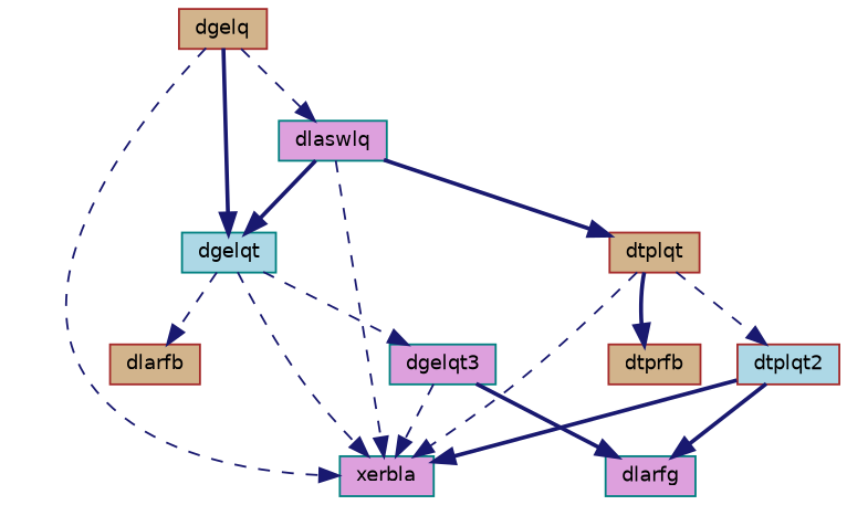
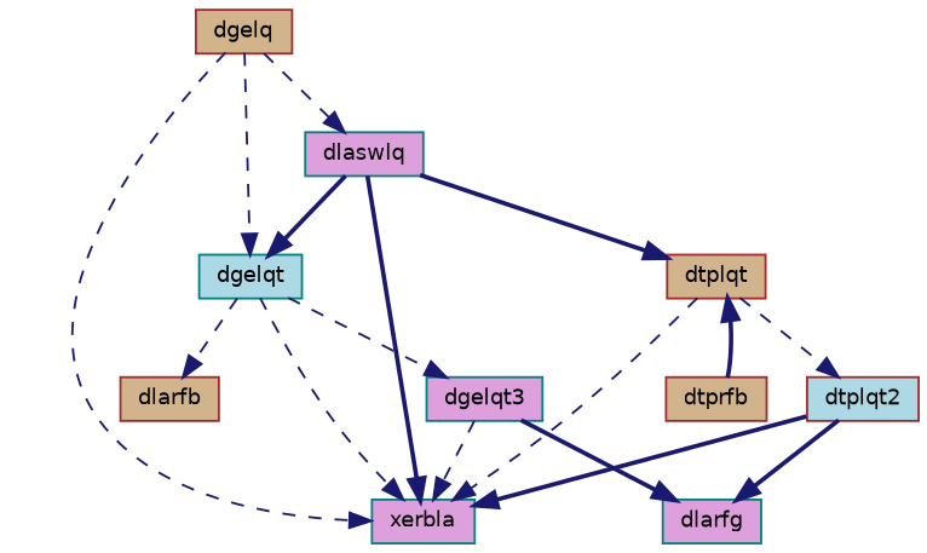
  digraph {
    rankdir=TB
    node [color=brown fillcolor=tan fontname=Helvetica fontsize=10 shape=record style=filled]
    edge [color=midnightblue fontname=Helvetica fontsize=10 labelfontname=Helvetica labelfontsize=10 style=bold]
    n1 [fontcolor=black height=0.2 label=dgelq width=0.4]
    n2 [color=teal fillcolor=lightblue height=0.2 label=dgelqt width=0.4]
    n3 [color=teal fillcolor=plum height=0.2 label=xerbla width=0.4]
    n4 [color=teal fillcolor=plum height=0.2 label=dlaswlq width=0.4]
    n5 [color=teal fillcolor=plum height=0.2 label=dgelqt3 width=0.4]
    n6 [height=0.2 label=dlarfb width=0.4]
    n7 [height=0.2 label=dtplqt width=0.4]
    n8 [color=teal fillcolor=plum height=0.2 label=dlarfg width=0.4]
    n9 [fillcolor=lightblue height=0.2 label=dtplqt2 width=0.4]
    n10 [height=0.2 label=dtprfb width=0.4]
-   n1 -> n2
+   n1 -> n2 [style=dashed]
    n1 -> n3 [style=dashed]
    n1 -> n4 [style=dashed]
    n2 -> n3 [style=dashed]
    n2 -> n5 [style=dashed]
    n2 -> n6 [style=dashed]
    n4 -> n2
-   n4 -> n3 [style=dashed]
+   n4 -> n3
    n4 -> n7
    n5 -> n3 [style=dashed]
    n5 -> n8
    n7 -> n3 [style=dashed]
    n7 -> n9 [style=dashed]
-   n7 -> n10
+   n10 -> n7
    n9 -> n3
    n9 -> n8
  }
